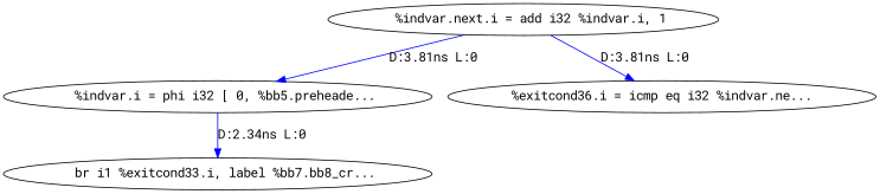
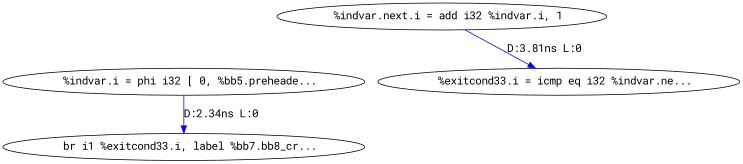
  digraph {
    fontname="Roboto Mono"
    node [fontname="Roboto Mono"]
    edge [color=blue fontname="Roboto Mono"]
    n1 [label="  %indvar.i = phi i32 [ 0, %bb5.preheade..."]
    n2 [label="  br i1 %exitcond33.i, label %bb7.bb8_cr..."]
    n3 [label="  %indvar.next.i = add i32 %indvar.i, 1"]
-   n4 [label="%exitcond36.i = icmp eq i32 %indvar.ne..."]
+   n4 [label="  %exitcond33.i = icmp eq i32 %indvar.ne..."]
    n1 -> n2 [label="D:2.34ns L:0"]
-   n3 -> n1 [label="D:3.81ns L:0"]
    n3 -> n4 [label="D:3.81ns L:0"]
  }
